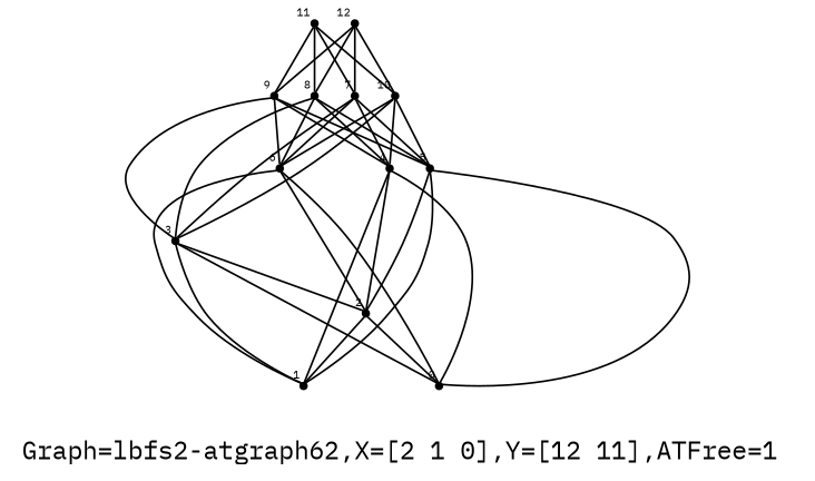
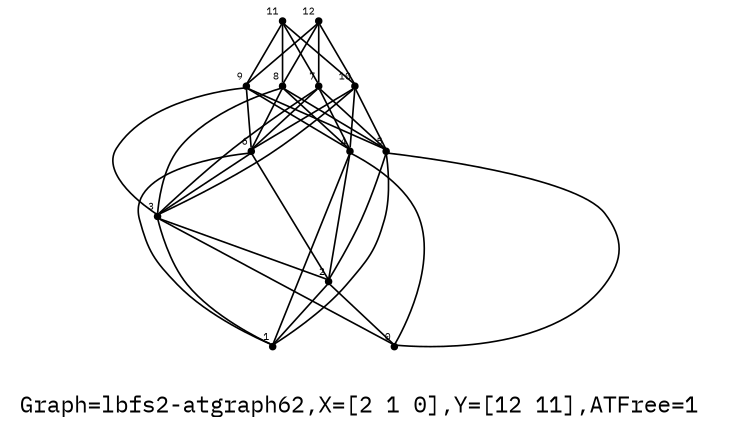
  graph {
    label="Graph=lbfs2-atgraph62,X=[2 1 0],Y=[12 11],ATFree=1 "
    labelloc=bottom
    fontname="IBM Plex Mono"
    node [fontsize=6 shape=point fontname="IBM Plex Mono"]
    edge [fontname="IBM Plex Mono"]
    0 [xlabel=0]
    1 [xlabel=1]
    2 [xlabel=2]
    3 [xlabel=3]
    4 [xlabel=4]
    5 [xlabel=5]
    6 [xlabel=6]
    7 [xlabel=7]
    8 [xlabel=8]
    9 [xlabel=9]
    10 [xlabel=10]
    11 [xlabel=11]
    12 [xlabel=12]
    2 -- 0
    2 -- 1
    3 -- 0
    3 -- 1
    3 -- 2
    4 -- 0
    4 -- 1
    4 -- 2
    5 -- 0
    5 -- 1
    5 -- 2
-   6 -- 0
+   6 -- 3
    6 -- 1
    6 -- 2
    7 -- 3
    7 -- 4
    7 -- 5
    7 -- 6
    8 -- 3
    8 -- 4
    8 -- 5
    8 -- 6
    9 -- 3
    9 -- 4
    9 -- 5
    9 -- 6
    10 -- 3
    10 -- 4
    10 -- 5
    10 -- 6
    11 -- 7
    11 -- 8
    11 -- 9
    11 -- 10
    12 -- 7
    12 -- 8
    12 -- 9
    12 -- 10
  }
